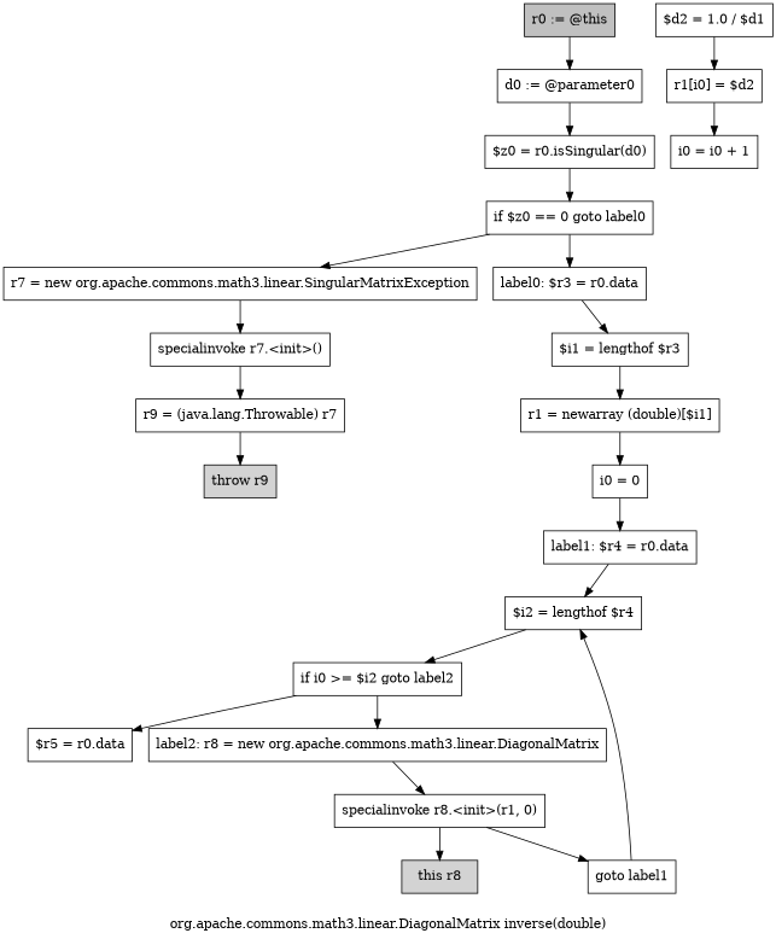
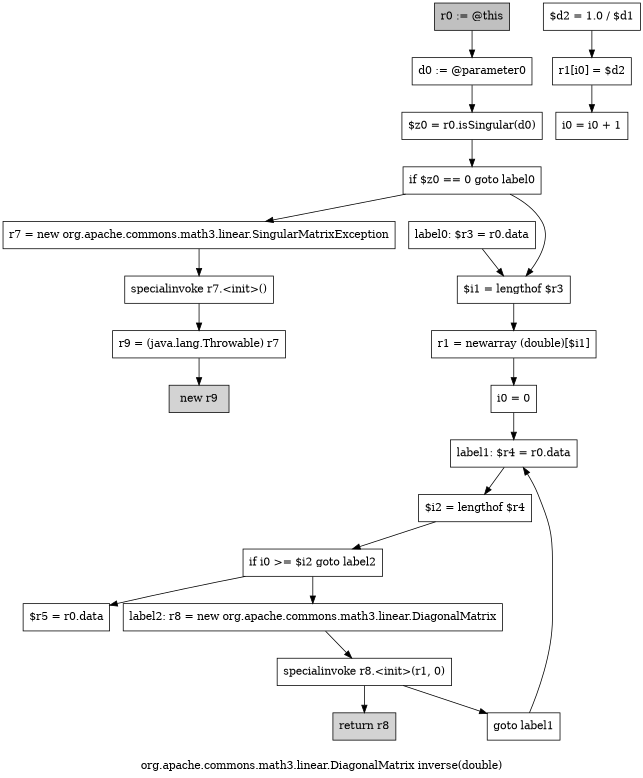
  digraph {
    label="org.apache.commons.math3.linear.DiagonalMatrix inverse(double)"
    node [shape=box]
    n1 [fillcolor=gray label="r0 := @this" style=filled]
    n2 [label="d0 := @parameter0"]
    n3 [label="$z0 = r0.isSingular(d0)"]
    n4 [label="if $z0 == 0 goto label0"]
    n5 [label="r7 = new org.apache.commons.math3.linear.SingularMatrixException"]
    n6 [label="label0: $r3 = r0.data"]
    n7 [label="specialinvoke r7.<init>()"]
    n8 [label="$i1 = lengthof $r3"]
    n9 [label="r9 = (java.lang.Throwable) r7"]
    n10 [label="r1 = newarray (double)[$i1]"]
-   n11 [fillcolor=lightgray label="throw r9" style=filled]
+   n11 [fillcolor=lightgray label="new r9" style=filled]
    n12 [label="i0 = 0"]
    n13 [label="label1: $r4 = r0.data"]
    n14 [label="$i2 = lengthof $r4"]
    n15 [label="if i0 >= $i2 goto label2"]
    n16 [label="$r5 = r0.data"]
    n17 [label="label2: r8 = new org.apache.commons.math3.linear.DiagonalMatrix"]
    n18 [label="specialinvoke r8.<init>(r1, 0)"]
    n19 [label="goto label1"]
-   n20 [fillcolor=lightgray label="this r8" style=filled]
+   n20 [fillcolor=lightgray label="return r8" style=filled]
    n21 [label="$d2 = 1.0 / $d1"]
    n22 [label="r1[i0] = $d2"]
    n23 [label="i0 = i0 + 1"]
    n1 -> n2
    n2 -> n3
    n3 -> n4
    n4 -> n5
-   n4 -> n6
+   n4 -> n8
    n5 -> n7
    n6 -> n8
    n7 -> n9
    n8 -> n10
    n9 -> n11
    n10 -> n12
    n12 -> n13
    n13 -> n14
    n14 -> n15
    n15 -> n16
    n15 -> n17
    n17 -> n18
    n18 -> n19
    n18 -> n20
-   n19 -> n14
+   n19 -> n13
    n21 -> n22
    n22 -> n23
  }
